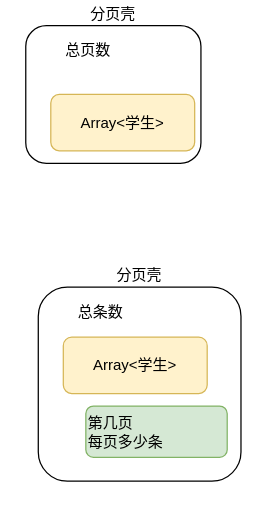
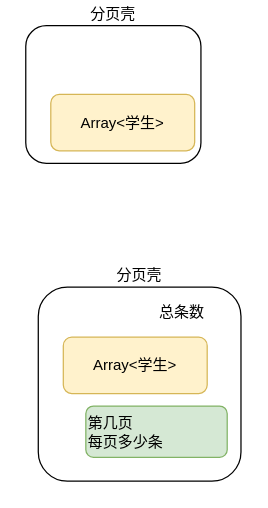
  <mxCell id="0" />
  <mxCell id="1" parent="0" />
  <mxCell id="2" value="分页壳" style="rounded=1;whiteSpace=wrap;html=1;labelPosition=center;verticalLabelPosition=top;align=center;verticalAlign=bottom;" vertex="1" parent="1"><mxGeometry x="20" y="20" width="140" height="110" as="geometry" /></mxCell>
  <mxCell id="3" value="Array&amp;lt;学生&amp;gt;" style="rounded=1;whiteSpace=wrap;html=1;fillColor=#fff2cc;strokeColor=#d6b656;" vertex="1" parent="1"><mxGeometry x="40" y="75" width="115" height="45" as="geometry" /></mxCell>
- <mxCell id="4" value="总页数" style="text;html=1;strokeColor=none;fillColor=none;align=center;verticalAlign=middle;whiteSpace=wrap;rounded=0;" vertex="1" parent="1"><mxGeometry x="40" y="30" width="60" height="20" as="geometry" /></mxCell>
  <mxCell id="5" value="分页壳" style="rounded=1;whiteSpace=wrap;html=1;labelPosition=center;verticalLabelPosition=top;align=center;verticalAlign=bottom;" vertex="1" parent="1"><mxGeometry x="30" y="229" width="162" height="155" as="geometry" /></mxCell>
  <mxCell id="6" value="Array&amp;lt;学生&amp;gt;" style="rounded=1;whiteSpace=wrap;html=1;fillColor=#fff2cc;strokeColor=#d6b656;" vertex="1" parent="1"><mxGeometry x="50" y="269" width="115" height="45" as="geometry" /></mxCell>
- <mxCell id="7" value="总条数" style="text;html=1;strokeColor=none;fillColor=none;align=center;verticalAlign=middle;whiteSpace=wrap;rounded=0;" vertex="1" parent="1"><mxGeometry x="50" y="239" width="60" height="20" as="geometry" /></mxCell>
+ <mxCell id="7" value="总条数" style="text;html=1;strokeColor=none;fillColor=none;align=center;verticalAlign=middle;whiteSpace=wrap;rounded=0;" vertex="1" parent="1"><mxGeometry x="115" y="239" width="60" height="20" as="geometry" /></mxCell>
  <mxCell id="8" value="第几页&lt;br&gt;每页多少条" style="rounded=1;whiteSpace=wrap;html=1;align=left;fillColor=#d5e8d4;strokeColor=#82b366;" vertex="1" parent="1"><mxGeometry x="68" y="324" width="113" height="41" as="geometry" /></mxCell>
